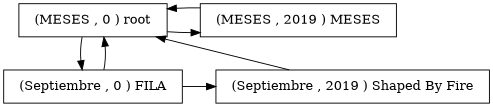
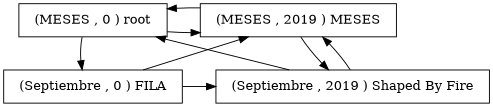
  digraph {
    nodesep=0.5
    rankdir=TB
    node [shape=rectangle]
    n1 [height=0.5 label="  (MESES , 0 ) root  " width=0.5]
    n2 [height=0.5 label="  (MESES , 2019 ) MESES  " width=0.5]
    n3 [height=0.5 label="  (Septiembre , 0 ) FILA  " width=0.5]
    n4 [height=0.5 label="  (Septiembre , 2019 ) Shaped By Fire  " width=0.5]
    subgraph sub_1 {
      rank=same
      n1
      n2
    }
    subgraph sub_2 {
      rank=same
      n3
      n4
    }
    n1 -> n2
    n1 -> n3
    n2 -> n1
-   n3 -> n1
+   n2 -> n4
+   n3 -> n2
    n3 -> n4 [constraint=false]
    n4 -> n1 [constraint=false]
+   n4 -> n2
  }
